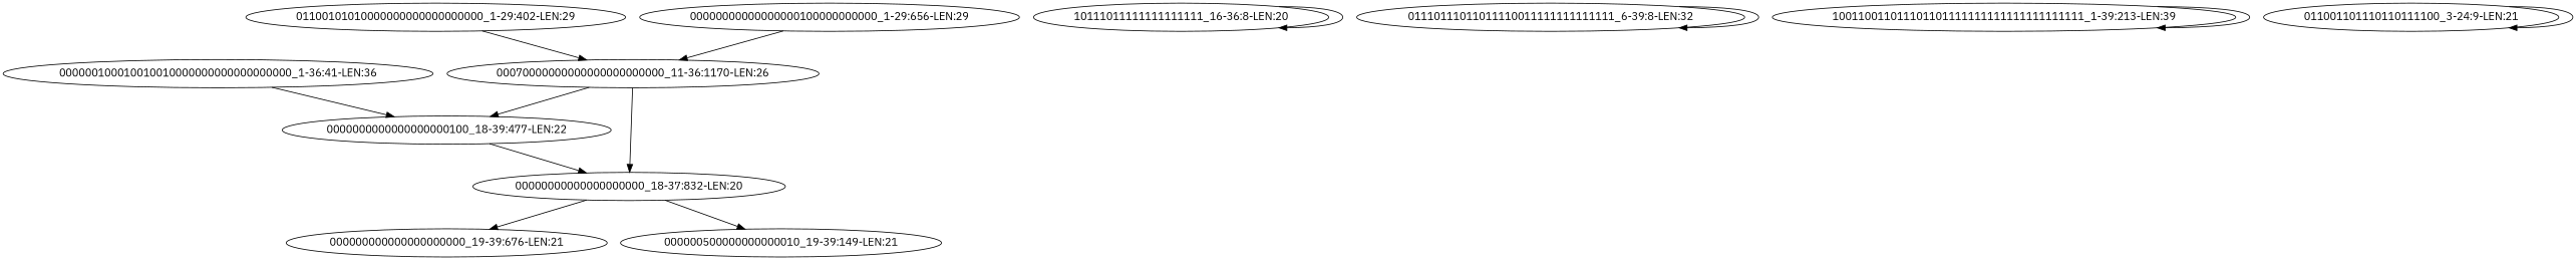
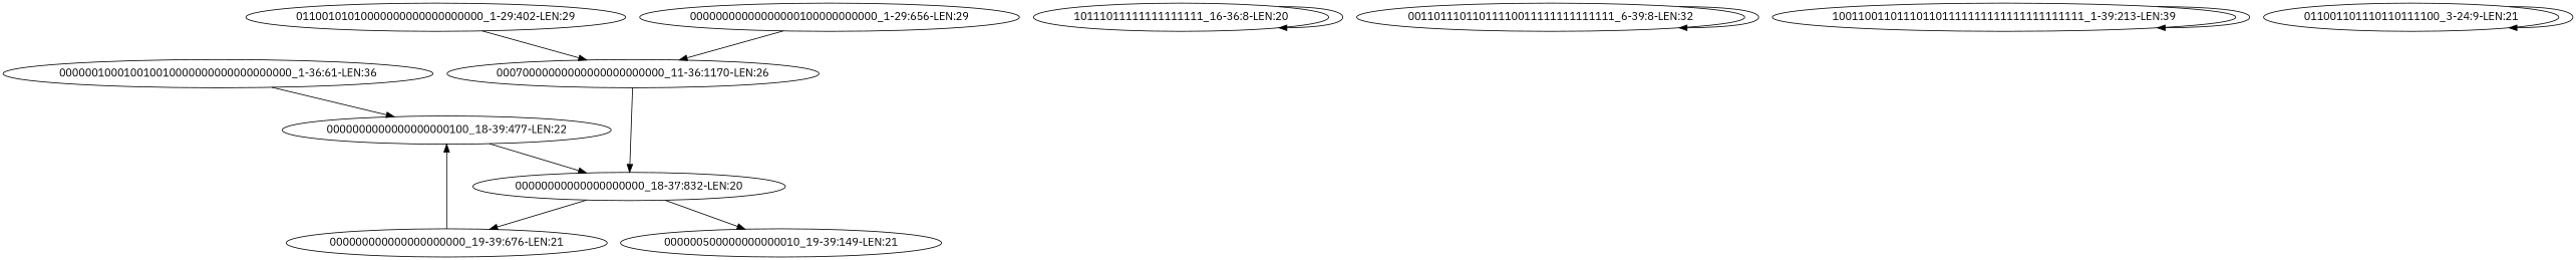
  digraph {
    fontname="IBM Plex Sans"
    node [fontname="IBM Plex Sans"]
    edge [fontname="IBM Plex Sans"]
    n1 [label="01100101010000000000000000000_1-29:402-LEN:29"]
    n2 [label="00070000000000000000000000_11-36:1170-LEN:26"]
    "0000000000000000000100_18-39:477-LEN:22"
    "00000000000000000000_18-37:832-LEN:20"
    n5 [label="000000500000000000010_19-39:149-LEN:21"]
    "000000000000000000000_19-39:676-LEN:21"
    n7 [label="00000000000000000100000000000_1-29:656-LEN:29"]
    "10111011111111111111_16-36:8-LEN:20"
-   "00110111011011110011111111111111_6-39:8-LEN:32" [label="01110111011011110011111111111111_6-39:8-LEN:32"]
+   "00110111011011110011111111111111_6-39:8-LEN:32"
    "100110011011101101111111111111111111111_1-39:213-LEN:39"
    "011001101110110111100_3-24:9-LEN:21"
-   "000000100010010010000000000000000000_1-36:61-LEN:36" [label="000000100010010010000000000000000000_1-36:41-LEN:36"]
+   "000000100010010010000000000000000000_1-36:61-LEN:36"
    n1 -> n2
-   n2 -> "0000000000000000000100_18-39:477-LEN:22"
+   "000000000000000000000_19-39:676-LEN:21" -> "0000000000000000000100_18-39:477-LEN:22"
    n2 -> "00000000000000000000_18-37:832-LEN:20"
    "0000000000000000000100_18-39:477-LEN:22" -> "00000000000000000000_18-37:832-LEN:20"
    "00000000000000000000_18-37:832-LEN:20" -> n5
    "00000000000000000000_18-37:832-LEN:20" -> "000000000000000000000_19-39:676-LEN:21"
    n7 -> n2
    "10111011111111111111_16-36:8-LEN:20" -> "10111011111111111111_16-36:8-LEN:20"
    "00110111011011110011111111111111_6-39:8-LEN:32" -> "00110111011011110011111111111111_6-39:8-LEN:32"
    "100110011011101101111111111111111111111_1-39:213-LEN:39" -> "100110011011101101111111111111111111111_1-39:213-LEN:39"
    "011001101110110111100_3-24:9-LEN:21" -> "011001101110110111100_3-24:9-LEN:21"
    "000000100010010010000000000000000000_1-36:61-LEN:36" -> "0000000000000000000100_18-39:477-LEN:22"
  }
